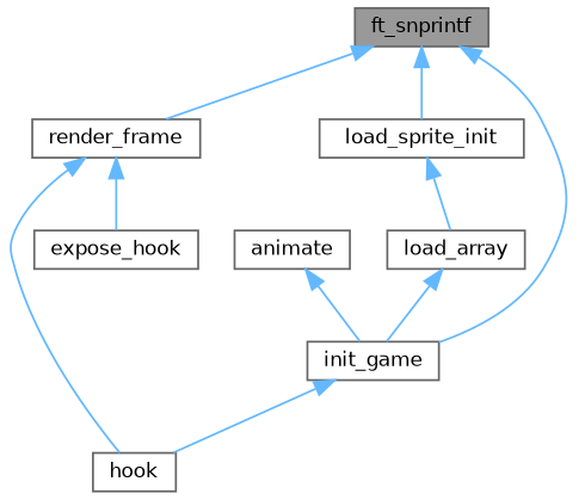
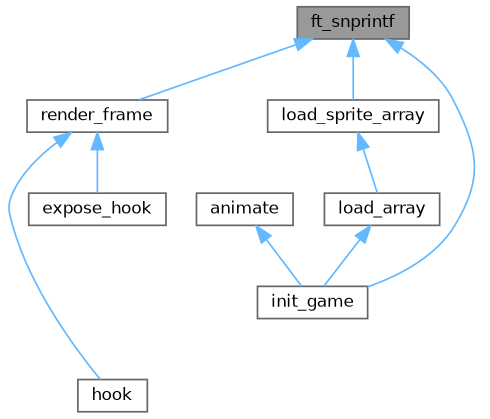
  digraph {
    rankdir=TB
    node [color=grey40 fillcolor=white fontname=Helvetica fontsize=10 shape=box style=filled]
    edge [color=steelblue1 dir=back fontname=Helvetica fontsize=10 labelfontname=Helvetica labelfontsize=10 style=solid]
    n1 [color=gray40 fillcolor=grey60 fontcolor=black height=0.2 label=ft_snprintf width=0.4]
-   n2 [height=0.2 label=load_sprite_init width=0.4]
+   n2 [height=0.2 label=load_sprite_array width=0.4]
    n3 [height=0.2 label=render_frame width=0.4]
    n4 [height=0.2 label=init_game width=0.4]
    n5 [height=0.2 label=load_array width=0.4]
    n6 [height=0.2 label=hook width=0.4]
    n7 [height=0.2 label=expose_hook width=0.4]
    n8 [height=0.2 label=animate width=0.4]
    n1 -> n2
    n1 -> n3
    n1 -> n4
    n2 -> n5
    n3 -> n6
    n3 -> n7
-   n4 -> n6
    n5 -> n4
    n8 -> n4
  }
